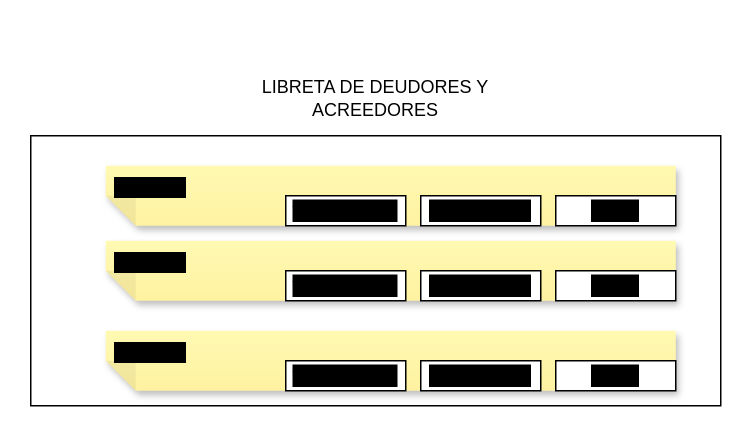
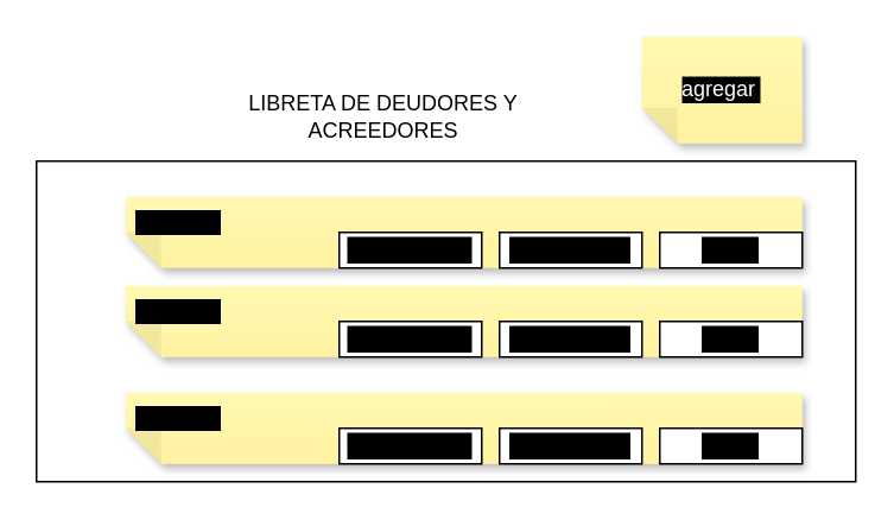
  <mxCell id="0" />
  <mxCell id="1" parent="0" />
  <mxCell id="2" value="" style="whiteSpace=wrap;html=1;" vertex="1" parent="1"><mxGeometry x="20" y="90" width="460" height="180" as="geometry" /></mxCell>
- <mxCell id="3" value="LIBRETA DE DEUDORES Y ACREEDORES" style="text;strokeColor=none;align=center;fillColor=none;html=1;verticalAlign=middle;whiteSpace=wrap;rounded=0;" vertex="1" parent="1"><mxGeometry x="155" y="50" width="190" height="30" as="geometry" /></mxCell>
+ <mxCell id="3" value="LIBRETA DE DEUDORES Y ACREEDORES" style="text;strokeColor=none;align=center;fillColor=none;html=1;verticalAlign=middle;whiteSpace=wrap;rounded=0;" vertex="1" parent="1"><mxGeometry x="120" y="50" width="190" height="30" as="geometry" /></mxCell>
  <mxCell id="4" value="" style="shape=note;whiteSpace=wrap;html=1;backgroundOutline=1;fontColor=#000000;darkOpacity=0.05;fillColor=#FFF9B2;strokeColor=none;fillStyle=solid;direction=west;gradientDirection=north;gradientColor=#FFF2A1;shadow=1;size=20;pointerEvents=1;" vertex="1" parent="1"><mxGeometry x="70" y="110" width="380" height="40" as="geometry" /></mxCell>
  <mxCell id="5" value="" style="shape=note;whiteSpace=wrap;html=1;backgroundOutline=1;fontColor=#000000;darkOpacity=0.05;fillColor=#FFF9B2;strokeColor=none;fillStyle=solid;direction=west;gradientDirection=north;gradientColor=#FFF2A1;shadow=1;size=20;pointerEvents=1;" vertex="1" parent="1"><mxGeometry x="70" y="160" width="380" height="40" as="geometry" /></mxCell>
  <mxCell id="6" value="" style="shape=note;whiteSpace=wrap;html=1;backgroundOutline=1;fontColor=#000000;darkOpacity=0.05;fillColor=#FFF9B2;strokeColor=none;fillStyle=solid;direction=west;gradientDirection=north;gradientColor=#FFF2A1;shadow=1;size=20;pointerEvents=1;" vertex="1" parent="1"><mxGeometry x="70" y="220" width="380" height="40" as="geometry" /></mxCell>
  <mxCell id="7" value="&lt;span style=&quot;background-color: rgb(0, 0, 0);&quot;&gt;&lt;b&gt;cliente 1&lt;/b&gt;&lt;/span&gt;" style="text;strokeColor=none;align=center;fillColor=none;html=1;verticalAlign=middle;whiteSpace=wrap;rounded=0;" vertex="1" parent="1"><mxGeometry x="70" y="110" width="60" height="30" as="geometry" /></mxCell>
  <mxCell id="8" value="&lt;span style=&quot;background-color: rgb(0, 0, 0);&quot;&gt;&lt;b&gt;cliente 1&lt;/b&gt;&lt;/span&gt;" style="text;strokeColor=none;align=center;fillColor=none;html=1;verticalAlign=middle;whiteSpace=wrap;rounded=0;" vertex="1" parent="1"><mxGeometry x="70" y="160" width="60" height="30" as="geometry" /></mxCell>
  <mxCell id="9" value="&lt;span style=&quot;background-color: rgb(0, 0, 0);&quot;&gt;&lt;b&gt;cliente 1&lt;/b&gt;&lt;/span&gt;" style="text;strokeColor=none;align=center;fillColor=none;html=1;verticalAlign=middle;whiteSpace=wrap;rounded=0;" vertex="1" parent="1"><mxGeometry x="70" y="220" width="60" height="30" as="geometry" /></mxCell>
  <mxCell id="10" value="ver cuaderno" style="whiteSpace=wrap;html=1;labelBackgroundColor=#000000;" vertex="1" parent="1"><mxGeometry x="190" y="130" width="80" height="20" as="geometry" /></mxCell>
  <mxCell id="11" value="agregar mov" style="whiteSpace=wrap;html=1;labelBackgroundColor=#000000;" vertex="1" parent="1"><mxGeometry x="280" y="130" width="80" height="20" as="geometry" /></mxCell>
  <mxCell id="12" value="borrar" style="whiteSpace=wrap;html=1;labelBackgroundColor=#000000;" vertex="1" parent="1"><mxGeometry x="370" y="130" width="80" height="20" as="geometry" /></mxCell>
  <mxCell id="13" value="ver cuaderno" style="whiteSpace=wrap;html=1;labelBackgroundColor=#000000;" vertex="1" parent="1"><mxGeometry x="190" y="180" width="80" height="20" as="geometry" /></mxCell>
  <mxCell id="14" value="agregar mov" style="whiteSpace=wrap;html=1;labelBackgroundColor=#000000;" vertex="1" parent="1"><mxGeometry x="280" y="180" width="80" height="20" as="geometry" /></mxCell>
  <mxCell id="15" value="borrar" style="whiteSpace=wrap;html=1;labelBackgroundColor=#000000;" vertex="1" parent="1"><mxGeometry x="370" y="180" width="80" height="20" as="geometry" /></mxCell>
  <mxCell id="16" value="ver cuaderno" style="whiteSpace=wrap;html=1;labelBackgroundColor=#000000;" vertex="1" parent="1"><mxGeometry x="190" y="240" width="80" height="20" as="geometry" /></mxCell>
  <mxCell id="17" value="agregar mov" style="whiteSpace=wrap;html=1;labelBackgroundColor=#000000;" vertex="1" parent="1"><mxGeometry x="280" y="240" width="80" height="20" as="geometry" /></mxCell>
  <mxCell id="18" value="borrar" style="whiteSpace=wrap;html=1;labelBackgroundColor=#000000;" vertex="1" parent="1"><mxGeometry x="370" y="240" width="80" height="20" as="geometry" /></mxCell>
+ <mxCell id="19" value="&lt;font color=&quot;#ffffff&quot;&gt;agregar&amp;nbsp;&lt;/font&gt;" style="shape=note;whiteSpace=wrap;html=1;backgroundOutline=1;fontColor=#000000;darkOpacity=0.05;fillColor=#FFF9B2;strokeColor=none;fillStyle=solid;direction=west;gradientDirection=north;gradientColor=#FFF2A1;shadow=1;size=20;pointerEvents=1;labelBackgroundColor=#000000;" vertex="1" parent="1"><mxGeometry x="360" y="20" width="90" height="60" as="geometry" /></mxCell>
